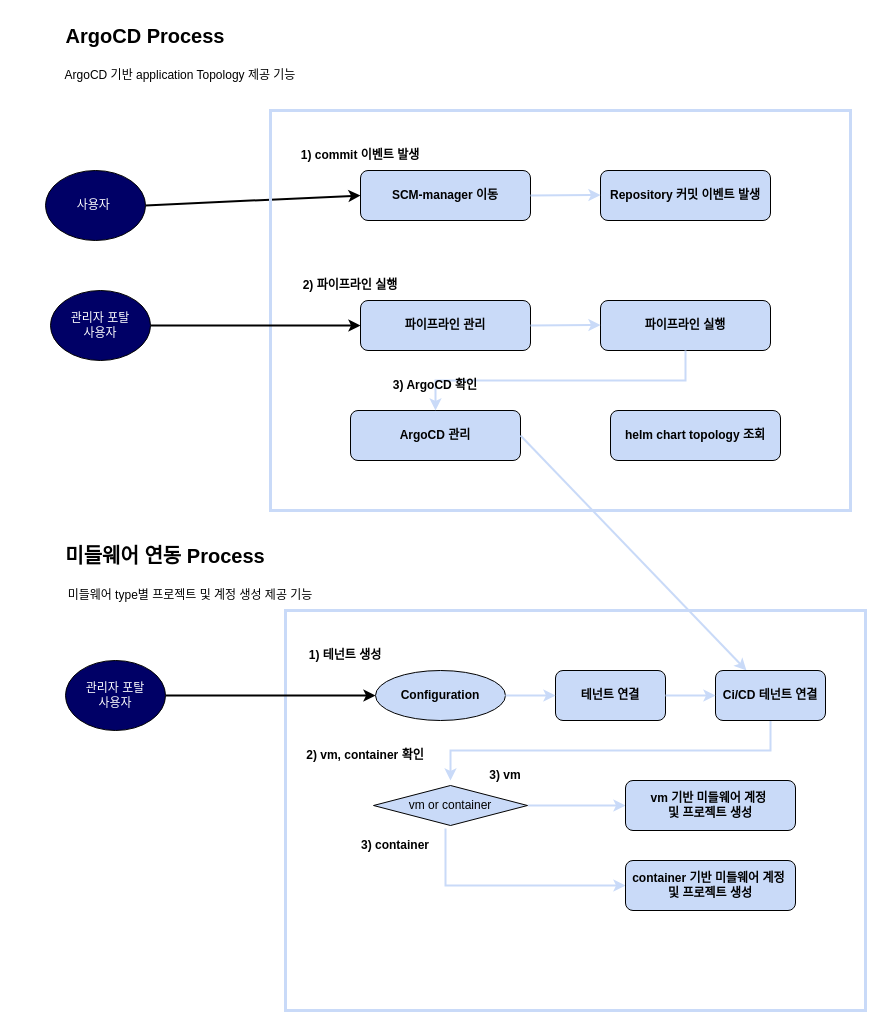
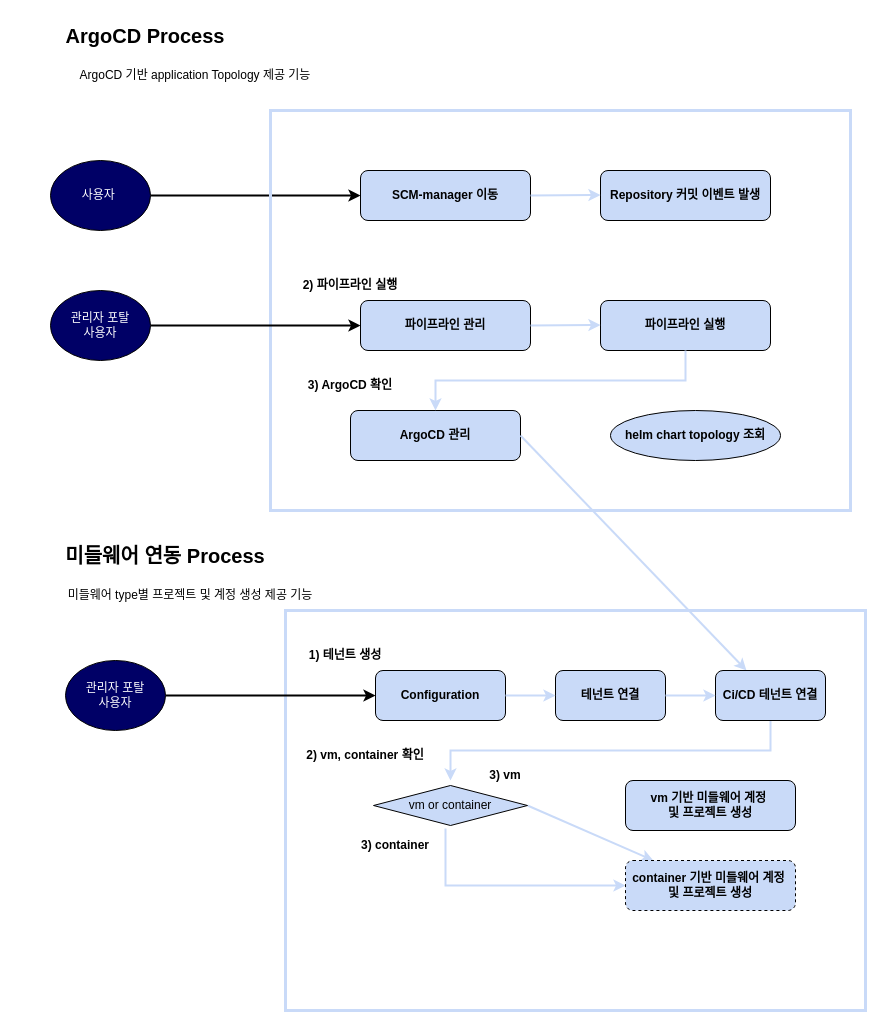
  <mxCell id="0" />
  <mxCell id="1" parent="0" />
- <mxCell id="2" value="&lt;div&gt;사용자&amp;nbsp;&lt;/div&gt;" style="ellipse;whiteSpace=wrap;html=1;fillColor=#000066;fontColor=#FFFFFF;" vertex="1" parent="1"><mxGeometry x="45" y="170" width="100" height="70" as="geometry" /></mxCell>
+ <mxCell id="2" value="&lt;div&gt;사용자&amp;nbsp;&lt;/div&gt;" style="ellipse;whiteSpace=wrap;html=1;fillColor=#000066;fontColor=#FFFFFF;" vertex="1" parent="1"><mxGeometry x="50" y="160" width="100" height="70" as="geometry" /></mxCell>
  <mxCell id="3" value="" style="endArrow=classic;html=1;rounded=0;fontStyle=0;strokeWidth=2;exitX=1;exitY=0.5;exitDx=0;exitDy=0;entryX=0;entryY=0.5;entryDx=0;entryDy=0;" edge="1" parent="1" source="2" target="5"><mxGeometry width="50" height="50" relative="1" as="geometry"><mxPoint x="200" y="194.5" as="sourcePoint" /><mxPoint x="320" y="194.5" as="targetPoint" /></mxGeometry></mxCell>
  <mxCell id="4" value="" style="rounded=0;whiteSpace=wrap;html=1;fillColor=none;strokeWidth=3;strokeColor=#c9daf8;fontStyle=1" vertex="1" parent="1"><mxGeometry x="270" y="110" width="580" height="400" as="geometry" /></mxCell>
  <mxCell id="5" value="SCM-manager 이동" style="rounded=1;whiteSpace=wrap;html=1;fillColor=#c9daf8;fontStyle=1" vertex="1" parent="1"><mxGeometry x="360" y="170" width="170" height="50" as="geometry" /></mxCell>
  <mxCell id="6" value="관리자 포탈&lt;div&gt;사용자&lt;/div&gt;" style="ellipse;whiteSpace=wrap;html=1;fillColor=#000066;fontColor=#FFFFFF;" vertex="1" parent="1"><mxGeometry x="50" y="290" width="100" height="70" as="geometry" /></mxCell>
  <mxCell id="7" value="" style="endArrow=classic;html=1;rounded=0;fontStyle=0;strokeWidth=2;exitX=1;exitY=0.5;exitDx=0;exitDy=0;entryX=0;entryY=0.5;entryDx=0;entryDy=0;" edge="1" parent="1" source="6" target="8"><mxGeometry width="50" height="50" relative="1" as="geometry"><mxPoint x="200" y="324.5" as="sourcePoint" /><mxPoint x="320" y="324.5" as="targetPoint" /></mxGeometry></mxCell>
  <mxCell id="8" value="파이프라인 관리" style="rounded=1;whiteSpace=wrap;html=1;fillColor=#c9daf8;fontStyle=1" vertex="1" parent="1"><mxGeometry x="360" y="300" width="170" height="50" as="geometry" /></mxCell>
  <mxCell id="9" value="Repository 커밋 이벤트 발생" style="rounded=1;whiteSpace=wrap;html=1;fillColor=#c9daf8;fontStyle=1" vertex="1" parent="1"><mxGeometry x="600" y="170" width="170" height="50" as="geometry" /></mxCell>
  <mxCell id="10" value="" style="endArrow=classic;html=1;rounded=0;fontStyle=1;strokeWidth=2;strokeColor=#c9daf8;exitX=1;exitY=0.5;exitDx=0;exitDy=0;" edge="1" parent="1" source="5"><mxGeometry width="50" height="50" relative="1" as="geometry"><mxPoint x="500" y="195" as="sourcePoint" /><mxPoint x="600" y="194.5" as="targetPoint" /></mxGeometry></mxCell>
  <mxCell id="11" value="파이프라인 실행" style="rounded=1;whiteSpace=wrap;html=1;fillColor=#c9daf8;fontStyle=1" vertex="1" parent="1"><mxGeometry x="600" y="300" width="170" height="50" as="geometry" /></mxCell>
  <mxCell id="12" value="" style="endArrow=classic;html=1;rounded=0;fontStyle=1;strokeWidth=2;strokeColor=#c9daf8;exitX=1;exitY=0.5;exitDx=0;exitDy=0;" edge="1" parent="1"><mxGeometry width="50" height="50" relative="1" as="geometry"><mxPoint x="530" y="325" as="sourcePoint" /><mxPoint x="600" y="324.5" as="targetPoint" /></mxGeometry></mxCell>
  <mxCell id="13" value="ArgoCD 관리" style="rounded=1;whiteSpace=wrap;html=1;fillColor=#c9daf8;fontStyle=1" vertex="1" parent="1"><mxGeometry x="350" y="410" width="170" height="50" as="geometry" /></mxCell>
  <mxCell id="14" value="" style="endArrow=classic;html=1;rounded=0;fontStyle=1;strokeWidth=2;strokeColor=#c9daf8;exitX=0.5;exitY=1;exitDx=0;exitDy=0;entryX=0.5;entryY=0;entryDx=0;entryDy=0;" edge="1" parent="1" source="11" target="13"><mxGeometry width="50" height="50" relative="1" as="geometry"><mxPoint x="670" y="390.5" as="sourcePoint" /><mxPoint x="740" y="390" as="targetPoint" /><Array as="points"><mxPoint x="685" y="380" /><mxPoint x="435" y="380" /></Array></mxGeometry></mxCell>
  <mxCell id="15" value="" style="endArrow=classic;html=1;rounded=0;fontStyle=1;strokeWidth=2;strokeColor=#c9daf8;exitX=1;exitY=0.5;exitDx=0;exitDy=0;" edge="1" parent="1" source="13" target="31"><mxGeometry width="50" height="50" relative="1" as="geometry"><mxPoint x="530" y="440.5" as="sourcePoint" /><mxPoint x="600" y="440" as="targetPoint" /></mxGeometry></mxCell>
- <mxCell id="16" value="helm chart topology 조회" style="rounded=1;whiteSpace=wrap;html=1;fillColor=#c9daf8;fontStyle=1" vertex="1" parent="1"><mxGeometry x="610" y="410" width="170" height="50" as="geometry" /></mxCell>
- <mxCell id="17" value="1) commit 이벤트 발생" style="text;html=1;align=center;verticalAlign=middle;whiteSpace=wrap;rounded=0;fontStyle=1" vertex="1" parent="1"><mxGeometry x="290" y="140" width="140" height="30" as="geometry" /></mxCell>
+ <mxCell id="16" value="helm chart topology 조회" style="ellipse;whiteSpace=wrap;html=1;fillColor=#c9daf8;fontStyle=1;" vertex="1" parent="1"><mxGeometry x="610" y="410" width="170" height="50" as="geometry" /></mxCell>
  <mxCell id="18" value="2&lt;span style=&quot;color: rgba(0, 0, 0, 0); font-family: monospace; font-size: 0px; text-align: start; text-wrap: nowrap;&quot;&gt;%3CmxGraphModel%3E%3Croot%3E%3CmxCell%20id%3D%220%22%2F%3E%3CmxCell%20id%3D%221%22%20parent%3D%220%22%2F%3E%3CmxCell%20id%3D%222%22%20value%3D%221)%20commit%20%EC%9D%B4%EB%B2%A4%ED%8A%B8%20%EB%B0%9C%EC%83%9D%22%20style%3D%22text%3Bhtml%3D1%3Balign%3Dcenter%3BverticalAlign%3Dmiddle%3BwhiteSpace%3Dwrap%3Brounded%3D0%3B%22%20vertex%3D%221%22%20parent%3D%221%22%3E%3CmxGeometry%20x%3D%22290%22%20y%3D%22210%22%20width%3D%22140%22%20height%3D%2230%22%20as%3D%22geometry%22%2F%3E%3C%2FmxCell%3E%3C%2Froot%3E%3C%2FmxGraphModel%3E&lt;/span&gt;) 파이프라인 실행" style="text;html=1;align=center;verticalAlign=middle;whiteSpace=wrap;rounded=0;fontStyle=1" vertex="1" parent="1"><mxGeometry x="280" y="270" width="140" height="30" as="geometry" /></mxCell>
- <mxCell id="19" value="3) ArgoCD 확인" style="text;html=1;align=center;verticalAlign=middle;whiteSpace=wrap;rounded=0;fontStyle=1" vertex="1" parent="1"><mxGeometry x="365" y="370" width="140" height="30" as="geometry" /></mxCell>
+ <mxCell id="19" value="3) ArgoCD 확인" style="text;html=1;align=center;verticalAlign=middle;whiteSpace=wrap;rounded=0;fontStyle=1" vertex="1" parent="1"><mxGeometry x="280" y="370" width="140" height="30" as="geometry" /></mxCell>
  <mxCell id="20" value="" style="rounded=0;whiteSpace=wrap;html=1;fillColor=none;strokeWidth=3;strokeColor=#c9daf8;fontStyle=1" vertex="1" parent="1"><mxGeometry x="285" y="610" width="580" height="400" as="geometry" /></mxCell>
  <mxCell id="21" value="관리자 포탈&lt;div&gt;사용자&lt;/div&gt;" style="ellipse;whiteSpace=wrap;html=1;fillColor=#000066;fontColor=#FFFFFF;" vertex="1" parent="1"><mxGeometry x="65" y="660" width="100" height="70" as="geometry" /></mxCell>
  <mxCell id="22" value="" style="endArrow=classic;html=1;rounded=0;fontStyle=0;strokeWidth=2;exitX=1;exitY=0.5;exitDx=0;exitDy=0;entryX=0;entryY=0.5;entryDx=0;entryDy=0;" edge="1" parent="1" source="21" target="23"><mxGeometry width="50" height="50" relative="1" as="geometry"><mxPoint x="215" y="694.5" as="sourcePoint" /><mxPoint x="335" y="694.5" as="targetPoint" /></mxGeometry></mxCell>
- <mxCell id="23" value="Configuration" style="ellipse;whiteSpace=wrap;html=1;fillColor=#c9daf8;fontStyle=1;" vertex="1" parent="1"><mxGeometry x="375" y="670" width="130" height="50" as="geometry" /></mxCell>
+ <mxCell id="23" value="Configuration" style="rounded=1;whiteSpace=wrap;html=1;fillColor=#c9daf8;fontStyle=1" vertex="1" parent="1"><mxGeometry x="375" y="670" width="130" height="50" as="geometry" /></mxCell>
  <mxCell id="24" value="테넌트 연결" style="rounded=1;whiteSpace=wrap;html=1;fillColor=#c9daf8;fontStyle=1" vertex="1" parent="1"><mxGeometry x="555" y="670" width="110" height="50" as="geometry" /></mxCell>
  <mxCell id="25" value="" style="endArrow=classic;html=1;rounded=0;fontStyle=1;strokeWidth=2;strokeColor=#c9daf8;exitX=1;exitY=0.5;exitDx=0;exitDy=0;" edge="1" parent="1" source="23"><mxGeometry width="50" height="50" relative="1" as="geometry"><mxPoint x="545" y="695" as="sourcePoint" /><mxPoint x="555" y="695" as="targetPoint" /></mxGeometry></mxCell>
  <mxCell id="26" value="" style="endArrow=classic;html=1;rounded=0;fontStyle=1;strokeWidth=2;strokeColor=#c9daf8;exitX=0.5;exitY=1;exitDx=0;exitDy=0;entryX=0.5;entryY=0;entryDx=0;entryDy=0;" edge="1" parent="1" source="31"><mxGeometry width="50" height="50" relative="1" as="geometry"><mxPoint x="685" y="760.5" as="sourcePoint" /><mxPoint x="450" y="780" as="targetPoint" /><Array as="points"><mxPoint x="770" y="750" /><mxPoint x="450" y="750" /></Array></mxGeometry></mxCell>
- <mxCell id="27" value="" style="endArrow=classic;html=1;rounded=0;fontStyle=1;strokeWidth=2;strokeColor=#c9daf8;exitX=1;exitY=0.5;exitDx=0;exitDy=0;entryX=0;entryY=0.5;entryDx=0;entryDy=0;" edge="1" parent="1" source="33" target="28"><mxGeometry width="50" height="50" relative="1" as="geometry"><mxPoint x="535" y="805" as="sourcePoint" /><mxPoint x="615" y="810" as="targetPoint" /></mxGeometry></mxCell>
+ <mxCell id="27" value="" style="endArrow=classic;html=1;rounded=0;fontStyle=1;strokeWidth=2;strokeColor=#c9daf8;exitX=1;exitY=0.5;exitDx=0;exitDy=0;" edge="1" parent="1" source="33" target="37"><mxGeometry width="50" height="50" relative="1" as="geometry"><mxPoint x="535" y="805" as="sourcePoint" /><mxPoint x="615" y="810" as="targetPoint" /></mxGeometry></mxCell>
  <mxCell id="28" value="vm 기반 미들웨어 계정&amp;nbsp;&lt;div&gt;및 프로젝트 생성&lt;/div&gt;" style="rounded=1;whiteSpace=wrap;html=1;fillColor=#c9daf8;fontStyle=1" vertex="1" parent="1"><mxGeometry x="625" y="780" width="170" height="50" as="geometry" /></mxCell>
  <mxCell id="29" value="1&lt;span style=&quot;color: rgba(0, 0, 0, 0); font-family: monospace; font-size: 0px; text-align: start; text-wrap: nowrap;&quot;&gt;%3CmxGraphModel%3E%3Croot%3E%3CmxCell%20id%3D%220%22%2F%3E%3CmxCell%20id%3D%221%22%20parent%3D%220%22%2F%3E%3CmxCell%20id%3D%222%22%20value%3D%221)%20commit%20%EC%9D%B4%EB%B2%A4%ED%8A%B8%20%EB%B0%9C%EC%83%9D%22%20style%3D%22text%3Bhtml%3D1%3Balign%3Dcenter%3BverticalAlign%3Dmiddle%3BwhiteSpace%3Dwrap%3Brounded%3D0%3B%22%20vertex%3D%221%22%20parent%3D%221%22%3E%3CmxGeometry%20x%3D%22290%22%20y%3D%22210%22%20width%3D%22140%22%20height%3D%2230%22%20as%3D%22geometry%22%2F%3E%3C%2FmxCell%3E%3C%2Froot%3E%3C%2FmxGraphModel%3E&lt;/span&gt;) 테넌트 생성" style="text;html=1;align=center;verticalAlign=middle;whiteSpace=wrap;rounded=0;fontStyle=1" vertex="1" parent="1"><mxGeometry x="275" y="640" width="140" height="30" as="geometry" /></mxCell>
  <mxCell id="30" value="2) vm, container 확인" style="text;html=1;align=center;verticalAlign=middle;whiteSpace=wrap;rounded=0;fontStyle=1" vertex="1" parent="1"><mxGeometry x="295" y="740" width="140" height="30" as="geometry" /></mxCell>
  <mxCell id="31" value="Ci/CD 테넌트 연결" style="rounded=1;whiteSpace=wrap;html=1;fillColor=#c9daf8;fontStyle=1" vertex="1" parent="1"><mxGeometry x="715" y="670" width="110" height="50" as="geometry" /></mxCell>
  <mxCell id="32" value="" style="endArrow=classic;html=1;rounded=0;fontStyle=1;strokeWidth=2;strokeColor=#c9daf8;exitX=1;exitY=0.5;exitDx=0;exitDy=0;" edge="1" parent="1"><mxGeometry width="50" height="50" relative="1" as="geometry"><mxPoint x="665" y="695" as="sourcePoint" /><mxPoint x="715" y="695" as="targetPoint" /></mxGeometry></mxCell>
  <mxCell id="33" value="vm or container" style="rhombus;whiteSpace=wrap;html=1;fillColor=#C9DAF8;" vertex="1" parent="1"><mxGeometry x="373" y="785" width="154" height="40" as="geometry" /></mxCell>
  <mxCell id="34" value="3) vm" style="text;html=1;align=center;verticalAlign=middle;whiteSpace=wrap;rounded=0;fontStyle=1" vertex="1" parent="1"><mxGeometry x="435" y="760" width="140" height="30" as="geometry" /></mxCell>
  <mxCell id="35" value="3) container" style="text;html=1;align=center;verticalAlign=middle;whiteSpace=wrap;rounded=0;fontStyle=1" vertex="1" parent="1"><mxGeometry x="325" y="830" width="140" height="30" as="geometry" /></mxCell>
  <mxCell id="36" value="" style="endArrow=classic;html=1;rounded=0;fontStyle=1;strokeWidth=2;strokeColor=#c9daf8;entryX=0;entryY=0.5;entryDx=0;entryDy=0;" edge="1" parent="1" target="37"><mxGeometry width="50" height="50" relative="1" as="geometry"><mxPoint x="445" y="828" as="sourcePoint" /><mxPoint x="615" y="890" as="targetPoint" /><Array as="points"><mxPoint x="445" y="885" /></Array></mxGeometry></mxCell>
- <mxCell id="37" value="container 기반 미들웨어 계정&amp;nbsp;&lt;div&gt;및 프로젝트 생성&lt;/div&gt;" style="rounded=1;whiteSpace=wrap;html=1;fillColor=#c9daf8;fontStyle=1" vertex="1" parent="1"><mxGeometry x="625" y="860" width="170" height="50" as="geometry" /></mxCell>
+ <mxCell id="37" value="container 기반 미들웨어 계정&amp;nbsp;&lt;div&gt;및 프로젝트 생성&lt;/div&gt;" style="rounded=1;whiteSpace=wrap;html=1;fillColor=#c9daf8;fontStyle=1;dashed=1;" vertex="1" parent="1"><mxGeometry x="625" y="860" width="170" height="50" as="geometry" /></mxCell>
  <mxCell id="38" value="ArgoCD Process" style="text;html=1;align=center;verticalAlign=middle;whiteSpace=wrap;rounded=0;fontSize=20;fontStyle=1" vertex="1" parent="1"><mxGeometry x="20" y="20" width="250" height="30" as="geometry" /></mxCell>
- <mxCell id="39" value="&lt;span style=&quot;font-weight: normal;&quot;&gt;ArgoCD 기반 application Topology 제공 기능&lt;/span&gt;" style="text;html=1;align=center;verticalAlign=middle;whiteSpace=wrap;rounded=0;fontSize=12;fontStyle=1" vertex="1" parent="1"><mxGeometry x="55" y="60" width="250" height="30" as="geometry" /></mxCell>
+ <mxCell id="39" value="&lt;span style=&quot;font-weight: normal;&quot;&gt;ArgoCD 기반 application Topology 제공 기능&lt;/span&gt;" style="text;html=1;align=center;verticalAlign=middle;whiteSpace=wrap;rounded=0;fontSize=12;fontStyle=1" vertex="1" parent="1"><mxGeometry x="70" y="60" width="250" height="30" as="geometry" /></mxCell>
  <mxCell id="40" value="미들웨어 연동 Process" style="text;html=1;align=center;verticalAlign=middle;whiteSpace=wrap;rounded=0;fontSize=20;fontStyle=1" vertex="1" parent="1"><mxGeometry x="40" y="540" width="250" height="30" as="geometry" /></mxCell>
  <mxCell id="41" value="&lt;span style=&quot;font-weight: normal;&quot;&gt;미들웨어 type별 프로젝트 및 계정 생성 제공 기능&lt;/span&gt;" style="text;html=1;align=center;verticalAlign=middle;whiteSpace=wrap;rounded=0;fontSize=12;fontStyle=1" vertex="1" parent="1"><mxGeometry x="65" y="580" width="250" height="30" as="geometry" /></mxCell>
